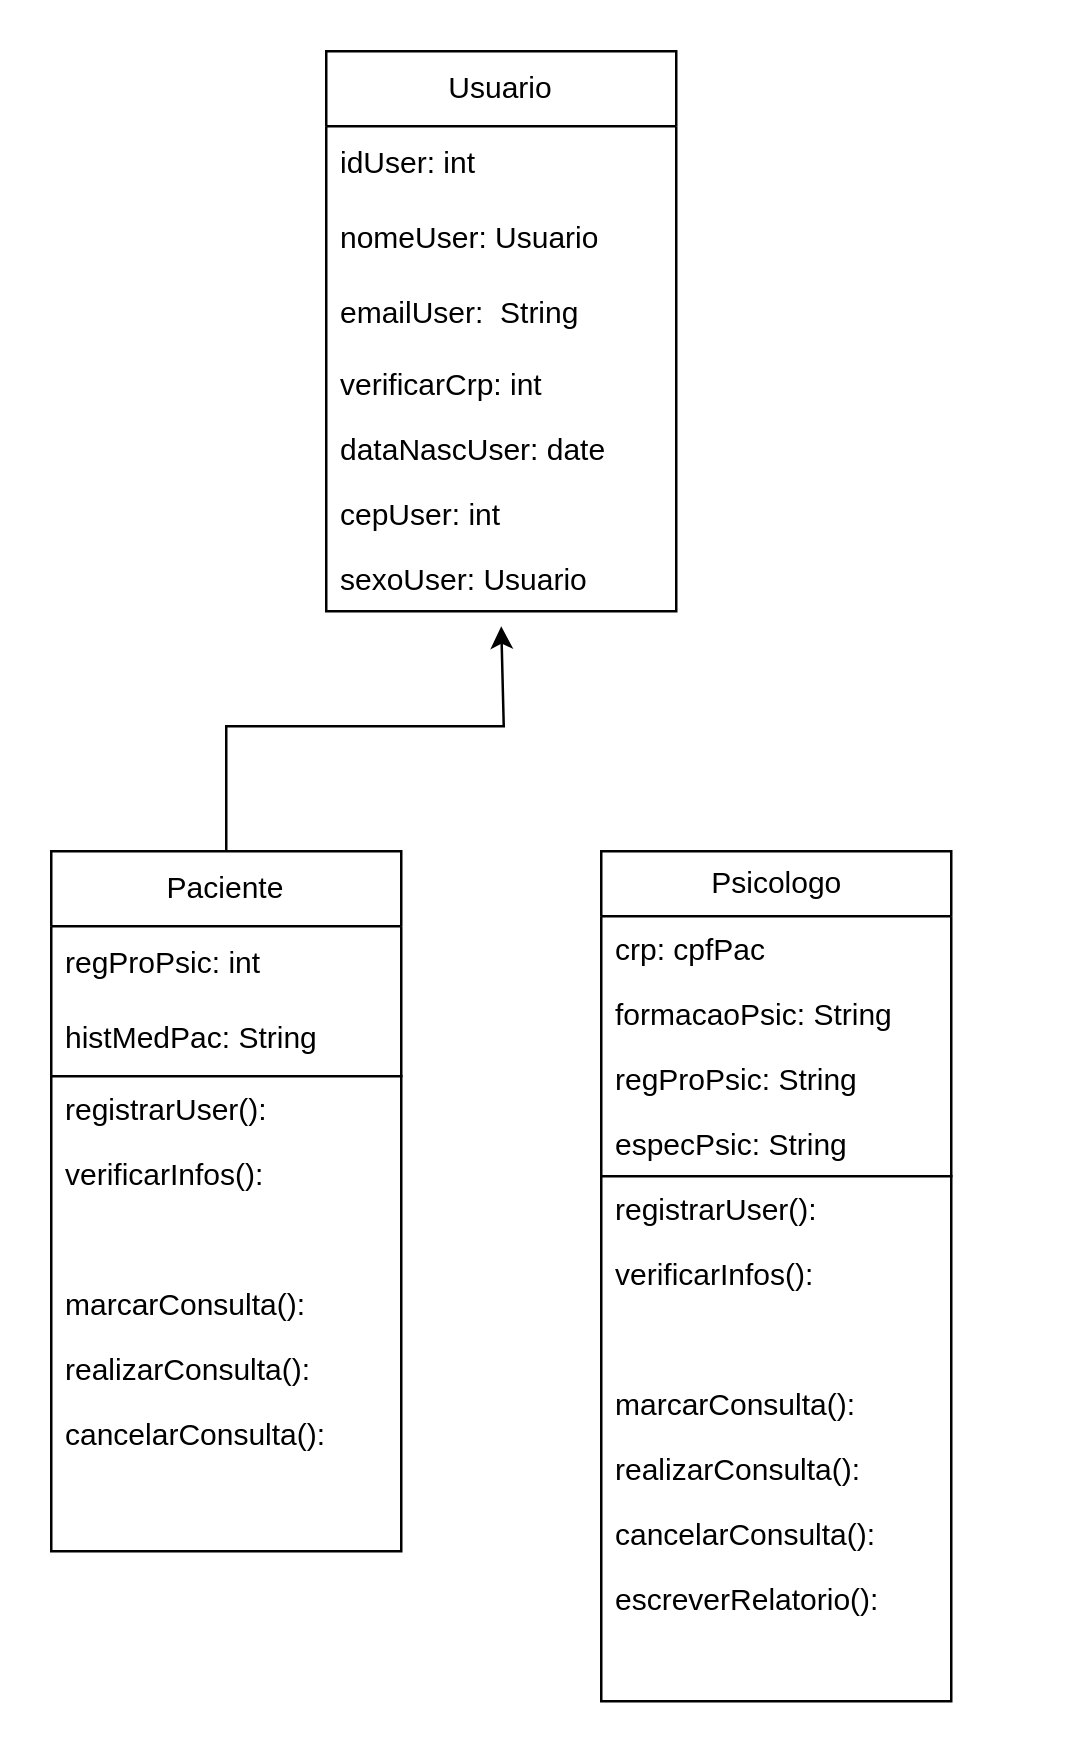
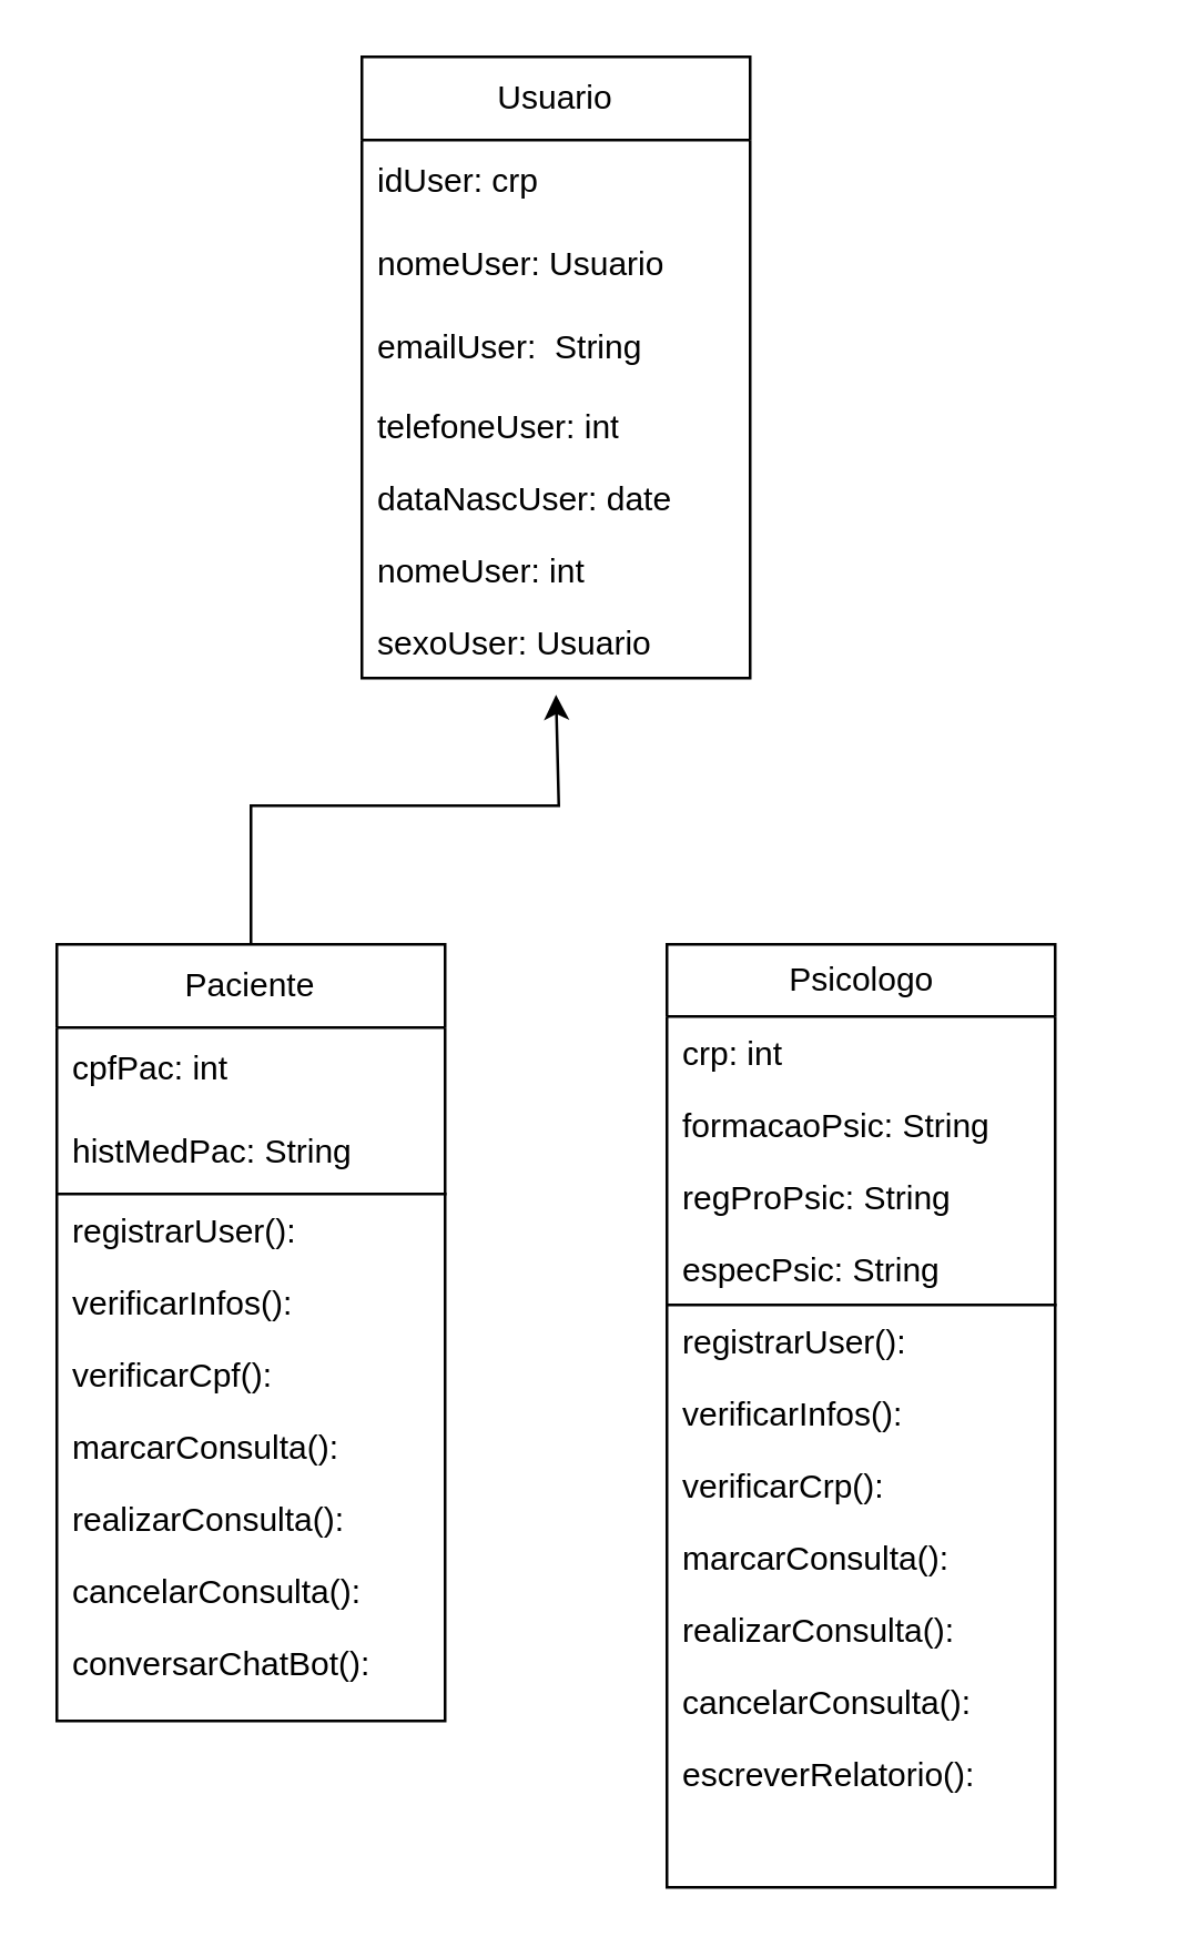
  <mxCell id="0" />
  <mxCell id="1" parent="0" />
  <mxCell id="2" value="Usuario" style="swimlane;fontStyle=0;childLayout=stackLayout;horizontal=1;startSize=30;horizontalStack=0;resizeParent=1;resizeParentMax=0;resizeLast=0;collapsible=1;marginBottom=0;whiteSpace=wrap;html=1;" vertex="1" parent="1"><mxGeometry x="130" y="20" width="140" height="224" as="geometry" /></mxCell>
- <mxCell id="3" value="idUser: int" style="text;strokeColor=none;fillColor=none;align=left;verticalAlign=middle;spacingLeft=4;spacingRight=4;overflow=hidden;points=[[0,0.5],[1,0.5]];portConstraint=eastwest;rotatable=0;whiteSpace=wrap;html=1;" vertex="1" parent="2"><mxGeometry y="30" width="140" height="30" as="geometry" /></mxCell>
+ <mxCell id="3" value="idUser: crp" style="text;strokeColor=none;fillColor=none;align=left;verticalAlign=middle;spacingLeft=4;spacingRight=4;overflow=hidden;points=[[0,0.5],[1,0.5]];portConstraint=eastwest;rotatable=0;whiteSpace=wrap;html=1;" vertex="1" parent="2"><mxGeometry y="30" width="140" height="30" as="geometry" /></mxCell>
  <mxCell id="4" value="nomeUser: Usuario" style="text;strokeColor=none;fillColor=none;align=left;verticalAlign=middle;spacingLeft=4;spacingRight=4;overflow=hidden;points=[[0,0.5],[1,0.5]];portConstraint=eastwest;rotatable=0;whiteSpace=wrap;html=1;" vertex="1" parent="2"><mxGeometry y="60" width="140" height="30" as="geometry" /></mxCell>
  <mxCell id="5" value="emailUser:&amp;nbsp; String" style="text;strokeColor=none;fillColor=none;align=left;verticalAlign=middle;spacingLeft=4;spacingRight=4;overflow=hidden;points=[[0,0.5],[1,0.5]];portConstraint=eastwest;rotatable=0;whiteSpace=wrap;html=1;" vertex="1" parent="2"><mxGeometry y="90" width="140" height="30" as="geometry" /></mxCell>
- <mxCell id="6" value="verificarCrp: int" style="text;strokeColor=none;fillColor=none;align=left;verticalAlign=top;spacingLeft=4;spacingRight=4;overflow=hidden;rotatable=0;points=[[0,0.5],[1,0.5]];portConstraint=eastwest;whiteSpace=wrap;html=1;" vertex="1" parent="2"><mxGeometry y="120" width="140" height="26" as="geometry" /></mxCell>
+ <mxCell id="6" value="telefoneUser: int" style="text;strokeColor=none;fillColor=none;align=left;verticalAlign=top;spacingLeft=4;spacingRight=4;overflow=hidden;rotatable=0;points=[[0,0.5],[1,0.5]];portConstraint=eastwest;whiteSpace=wrap;html=1;" vertex="1" parent="2"><mxGeometry y="120" width="140" height="26" as="geometry" /></mxCell>
  <mxCell id="7" value="dataNascUser: date" style="text;strokeColor=none;fillColor=none;align=left;verticalAlign=top;spacingLeft=4;spacingRight=4;overflow=hidden;rotatable=0;points=[[0,0.5],[1,0.5]];portConstraint=eastwest;whiteSpace=wrap;html=1;" vertex="1" parent="2"><mxGeometry y="146" width="140" height="26" as="geometry" /></mxCell>
- <mxCell id="8" value="cepUser: int" style="text;strokeColor=none;fillColor=none;align=left;verticalAlign=top;spacingLeft=4;spacingRight=4;overflow=hidden;rotatable=0;points=[[0,0.5],[1,0.5]];portConstraint=eastwest;whiteSpace=wrap;html=1;" vertex="1" parent="2"><mxGeometry y="172" width="140" height="26" as="geometry" /></mxCell>
+ <mxCell id="8" value="nomeUser: int" style="text;strokeColor=none;fillColor=none;align=left;verticalAlign=top;spacingLeft=4;spacingRight=4;overflow=hidden;rotatable=0;points=[[0,0.5],[1,0.5]];portConstraint=eastwest;whiteSpace=wrap;html=1;" vertex="1" parent="2"><mxGeometry y="172" width="140" height="26" as="geometry" /></mxCell>
  <mxCell id="9" value="sexoUser: Usuario" style="text;strokeColor=none;fillColor=none;align=left;verticalAlign=top;spacingLeft=4;spacingRight=4;overflow=hidden;rotatable=0;points=[[0,0.5],[1,0.5]];portConstraint=eastwest;whiteSpace=wrap;html=1;" vertex="1" parent="2"><mxGeometry y="198" width="140" height="26" as="geometry" /></mxCell>
  <mxCell id="10" style="edgeStyle=orthogonalEdgeStyle;rounded=0;orthogonalLoop=1;jettySize=auto;html=1;exitX=0.5;exitY=0;exitDx=0;exitDy=0;" edge="1" parent="1" source="11"><mxGeometry relative="1" as="geometry"><mxPoint x="200" y="250" as="targetPoint" /><Array as="points"><mxPoint x="90" y="290" /><mxPoint x="201" y="290" /></Array></mxGeometry></mxCell>
  <mxCell id="11" value="Paciente" style="swimlane;fontStyle=0;childLayout=stackLayout;horizontal=1;startSize=30;horizontalStack=0;resizeParent=1;resizeParentMax=0;resizeLast=0;collapsible=1;marginBottom=0;whiteSpace=wrap;html=1;" vertex="1" parent="1"><mxGeometry x="20" y="340" width="140" height="90" as="geometry" /></mxCell>
- <mxCell id="12" value="regProPsic: int" style="text;strokeColor=none;fillColor=none;align=left;verticalAlign=middle;spacingLeft=4;spacingRight=4;overflow=hidden;points=[[0,0.5],[1,0.5]];portConstraint=eastwest;rotatable=0;whiteSpace=wrap;html=1;" vertex="1" parent="11"><mxGeometry y="30" width="140" height="30" as="geometry" /></mxCell>
+ <mxCell id="12" value="cpfPac: int" style="text;strokeColor=none;fillColor=none;align=left;verticalAlign=middle;spacingLeft=4;spacingRight=4;overflow=hidden;points=[[0,0.5],[1,0.5]];portConstraint=eastwest;rotatable=0;whiteSpace=wrap;html=1;" vertex="1" parent="11"><mxGeometry y="30" width="140" height="30" as="geometry" /></mxCell>
  <mxCell id="13" value="histMedPac: String" style="text;strokeColor=none;fillColor=none;align=left;verticalAlign=middle;spacingLeft=4;spacingRight=4;overflow=hidden;points=[[0,0.5],[1,0.5]];portConstraint=eastwest;rotatable=0;whiteSpace=wrap;html=1;" vertex="1" parent="11"><mxGeometry y="60" width="140" height="30" as="geometry" /></mxCell>
  <mxCell id="14" value="Psicologo" style="swimlane;fontStyle=0;childLayout=stackLayout;horizontal=1;startSize=26;fillColor=none;horizontalStack=0;resizeParent=1;resizeParentMax=0;resizeLast=0;collapsible=1;marginBottom=0;html=1;" vertex="1" parent="1"><mxGeometry x="240" y="340" width="140" height="130" as="geometry" /></mxCell>
- <mxCell id="15" value="crp: cpfPac" style="text;strokeColor=none;fillColor=none;align=left;verticalAlign=top;spacingLeft=4;spacingRight=4;overflow=hidden;rotatable=0;points=[[0,0.5],[1,0.5]];portConstraint=eastwest;whiteSpace=wrap;html=1;" vertex="1" parent="14"><mxGeometry y="26" width="140" height="26" as="geometry" /></mxCell>
+ <mxCell id="15" value="crp: int" style="text;strokeColor=none;fillColor=none;align=left;verticalAlign=top;spacingLeft=4;spacingRight=4;overflow=hidden;rotatable=0;points=[[0,0.5],[1,0.5]];portConstraint=eastwest;whiteSpace=wrap;html=1;" vertex="1" parent="14"><mxGeometry y="26" width="140" height="26" as="geometry" /></mxCell>
  <mxCell id="16" value="formacaoPsic: String" style="text;strokeColor=none;fillColor=none;align=left;verticalAlign=top;spacingLeft=4;spacingRight=4;overflow=hidden;rotatable=0;points=[[0,0.5],[1,0.5]];portConstraint=eastwest;whiteSpace=wrap;html=1;" vertex="1" parent="14"><mxGeometry y="52" width="140" height="26" as="geometry" /></mxCell>
  <mxCell id="17" value="regProPsic: String" style="text;strokeColor=none;fillColor=none;align=left;verticalAlign=top;spacingLeft=4;spacingRight=4;overflow=hidden;rotatable=0;points=[[0,0.5],[1,0.5]];portConstraint=eastwest;whiteSpace=wrap;html=1;" vertex="1" parent="14"><mxGeometry y="78" width="140" height="26" as="geometry" /></mxCell>
  <mxCell id="18" value="especPsic: String" style="text;strokeColor=none;fillColor=none;align=left;verticalAlign=top;spacingLeft=4;spacingRight=4;overflow=hidden;rotatable=0;points=[[0,0.5],[1,0.5]];portConstraint=eastwest;whiteSpace=wrap;html=1;" vertex="1" parent="14"><mxGeometry y="104" width="140" height="26" as="geometry" /></mxCell>
  <mxCell id="19" value="" style="rounded=0;whiteSpace=wrap;html=1;" vertex="1" parent="1"><mxGeometry x="20" y="430" width="140" height="190" as="geometry" /></mxCell>
  <mxCell id="20" value="registrarUser():" style="text;strokeColor=none;fillColor=none;align=left;verticalAlign=top;spacingLeft=4;spacingRight=4;overflow=hidden;rotatable=0;points=[[0,0.5],[1,0.5]];portConstraint=eastwest;whiteSpace=wrap;html=1;" vertex="1" parent="1"><mxGeometry x="20" y="430" width="150" height="26" as="geometry" /></mxCell>
  <mxCell id="21" value="verificarInfos():" style="text;strokeColor=none;fillColor=none;align=left;verticalAlign=top;spacingLeft=4;spacingRight=4;overflow=hidden;rotatable=0;points=[[0,0.5],[1,0.5]];portConstraint=eastwest;whiteSpace=wrap;html=1;" vertex="1" parent="1"><mxGeometry x="20" y="456" width="170" height="26" as="geometry" /></mxCell>
+ <mxCell id="22" value="verificarCpf():" style="text;strokeColor=none;fillColor=none;align=left;verticalAlign=top;spacingLeft=4;spacingRight=4;overflow=hidden;rotatable=0;points=[[0,0.5],[1,0.5]];portConstraint=eastwest;whiteSpace=wrap;html=1;" vertex="1" parent="1"><mxGeometry x="20" y="482" width="140" height="26" as="geometry" /></mxCell>
  <mxCell id="23" value="realizarConsulta():" style="text;strokeColor=none;fillColor=none;align=left;verticalAlign=top;spacingLeft=4;spacingRight=4;overflow=hidden;rotatable=0;points=[[0,0.5],[1,0.5]];portConstraint=eastwest;whiteSpace=wrap;html=1;" vertex="1" parent="1"><mxGeometry x="20" y="534" width="160" height="26" as="geometry" /></mxCell>
  <mxCell id="24" value="marcarConsulta():" style="text;strokeColor=none;fillColor=none;align=left;verticalAlign=top;spacingLeft=4;spacingRight=4;overflow=hidden;rotatable=0;points=[[0,0.5],[1,0.5]];portConstraint=eastwest;whiteSpace=wrap;html=1;" vertex="1" parent="1"><mxGeometry x="20" y="508" width="140" height="26" as="geometry" /></mxCell>
  <mxCell id="25" value="cancelarConsulta():" style="text;strokeColor=none;fillColor=none;align=left;verticalAlign=top;spacingLeft=4;spacingRight=4;overflow=hidden;rotatable=0;points=[[0,0.5],[1,0.5]];portConstraint=eastwest;whiteSpace=wrap;html=1;" vertex="1" parent="1"><mxGeometry x="20" y="560" width="160" height="26" as="geometry" /></mxCell>
+ <mxCell id="26" value="conversarChatBot():" style="text;strokeColor=none;fillColor=none;align=left;verticalAlign=top;spacingLeft=4;spacingRight=4;overflow=hidden;rotatable=0;points=[[0,0.5],[1,0.5]];portConstraint=eastwest;whiteSpace=wrap;html=1;" vertex="1" parent="1"><mxGeometry x="20" y="586" width="140" height="26" as="geometry" /></mxCell>
  <mxCell id="27" value="" style="rounded=0;whiteSpace=wrap;html=1;" vertex="1" parent="1"><mxGeometry x="240" y="470" width="140" height="210" as="geometry" /></mxCell>
  <mxCell id="28" value="registrarUser():" style="text;strokeColor=none;fillColor=none;align=left;verticalAlign=top;spacingLeft=4;spacingRight=4;overflow=hidden;rotatable=0;points=[[0,0.5],[1,0.5]];portConstraint=eastwest;whiteSpace=wrap;html=1;" vertex="1" parent="1"><mxGeometry x="240" y="470" width="150" height="26" as="geometry" /></mxCell>
  <mxCell id="29" value="verificarInfos():" style="text;strokeColor=none;fillColor=none;align=left;verticalAlign=top;spacingLeft=4;spacingRight=4;overflow=hidden;rotatable=0;points=[[0,0.5],[1,0.5]];portConstraint=eastwest;whiteSpace=wrap;html=1;" vertex="1" parent="1"><mxGeometry x="240" y="496" width="170" height="26" as="geometry" /></mxCell>
+ <mxCell id="30" value="verificarCrp():" style="text;strokeColor=none;fillColor=none;align=left;verticalAlign=top;spacingLeft=4;spacingRight=4;overflow=hidden;rotatable=0;points=[[0,0.5],[1,0.5]];portConstraint=eastwest;whiteSpace=wrap;html=1;" vertex="1" parent="1"><mxGeometry x="240" y="522" width="140" height="26" as="geometry" /></mxCell>
  <mxCell id="31" value="marcarConsulta():" style="text;strokeColor=none;fillColor=none;align=left;verticalAlign=top;spacingLeft=4;spacingRight=4;overflow=hidden;rotatable=0;points=[[0,0.5],[1,0.5]];portConstraint=eastwest;whiteSpace=wrap;html=1;" vertex="1" parent="1"><mxGeometry x="240" y="548" width="140" height="26" as="geometry" /></mxCell>
  <mxCell id="32" value="realizarConsulta():" style="text;strokeColor=none;fillColor=none;align=left;verticalAlign=top;spacingLeft=4;spacingRight=4;overflow=hidden;rotatable=0;points=[[0,0.5],[1,0.5]];portConstraint=eastwest;whiteSpace=wrap;html=1;" vertex="1" parent="1"><mxGeometry x="240" y="574" width="160" height="26" as="geometry" /></mxCell>
  <mxCell id="33" value="cancelarConsulta():" style="text;strokeColor=none;fillColor=none;align=left;verticalAlign=top;spacingLeft=4;spacingRight=4;overflow=hidden;rotatable=0;points=[[0,0.5],[1,0.5]];portConstraint=eastwest;whiteSpace=wrap;html=1;" vertex="1" parent="1"><mxGeometry x="240" y="600" width="160" height="26" as="geometry" /></mxCell>
  <mxCell id="34" value="escreverRelatorio():" style="text;strokeColor=none;fillColor=none;align=left;verticalAlign=top;spacingLeft=4;spacingRight=4;overflow=hidden;rotatable=0;points=[[0,0.5],[1,0.5]];portConstraint=eastwest;whiteSpace=wrap;html=1;" vertex="1" parent="1"><mxGeometry x="240" y="626" width="160" height="26" as="geometry" /></mxCell>
